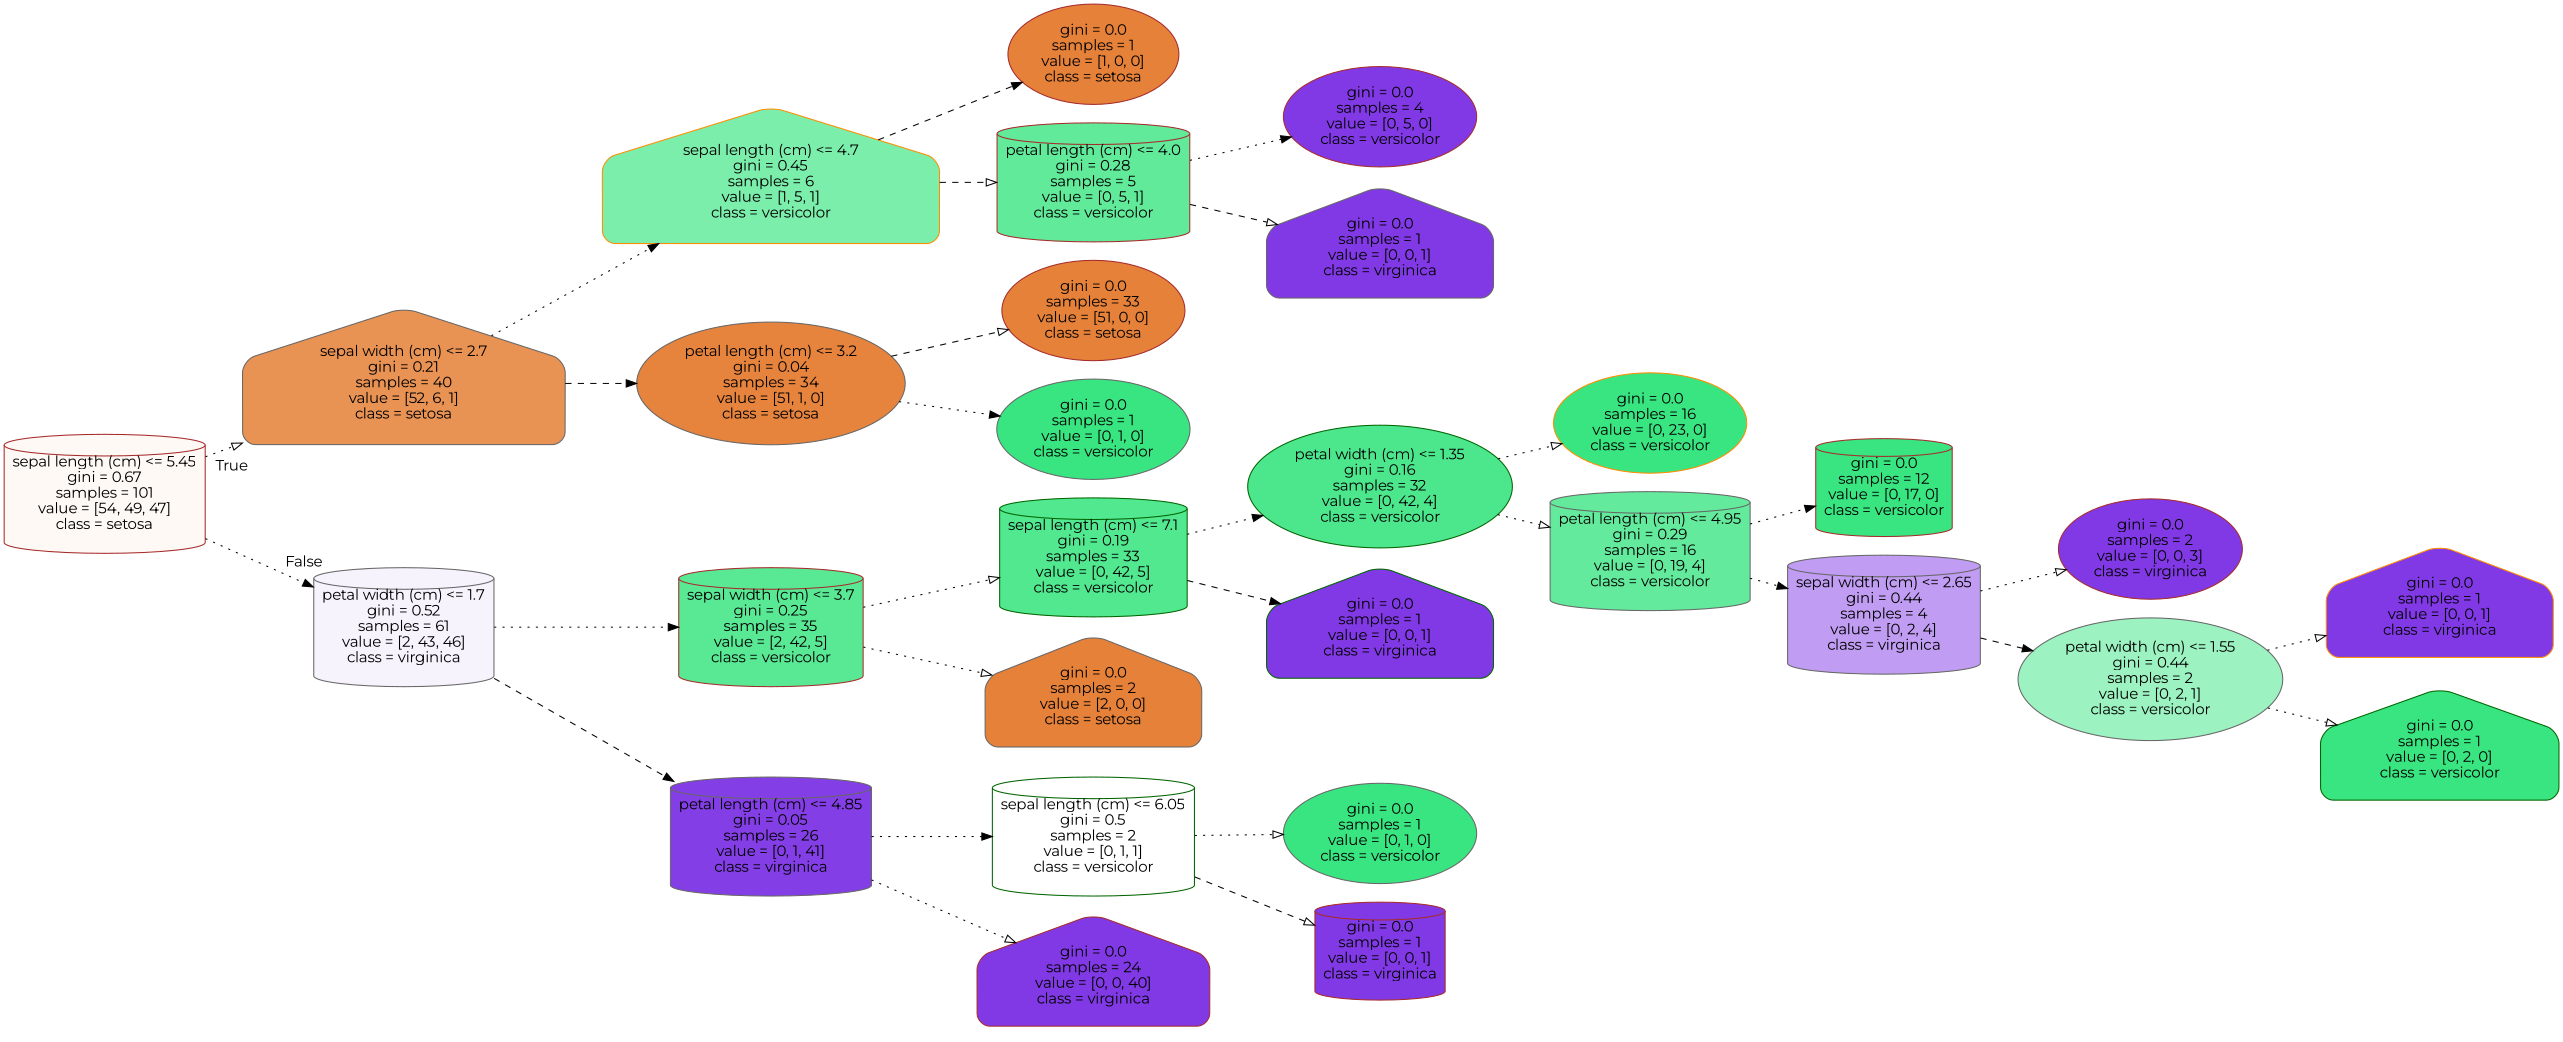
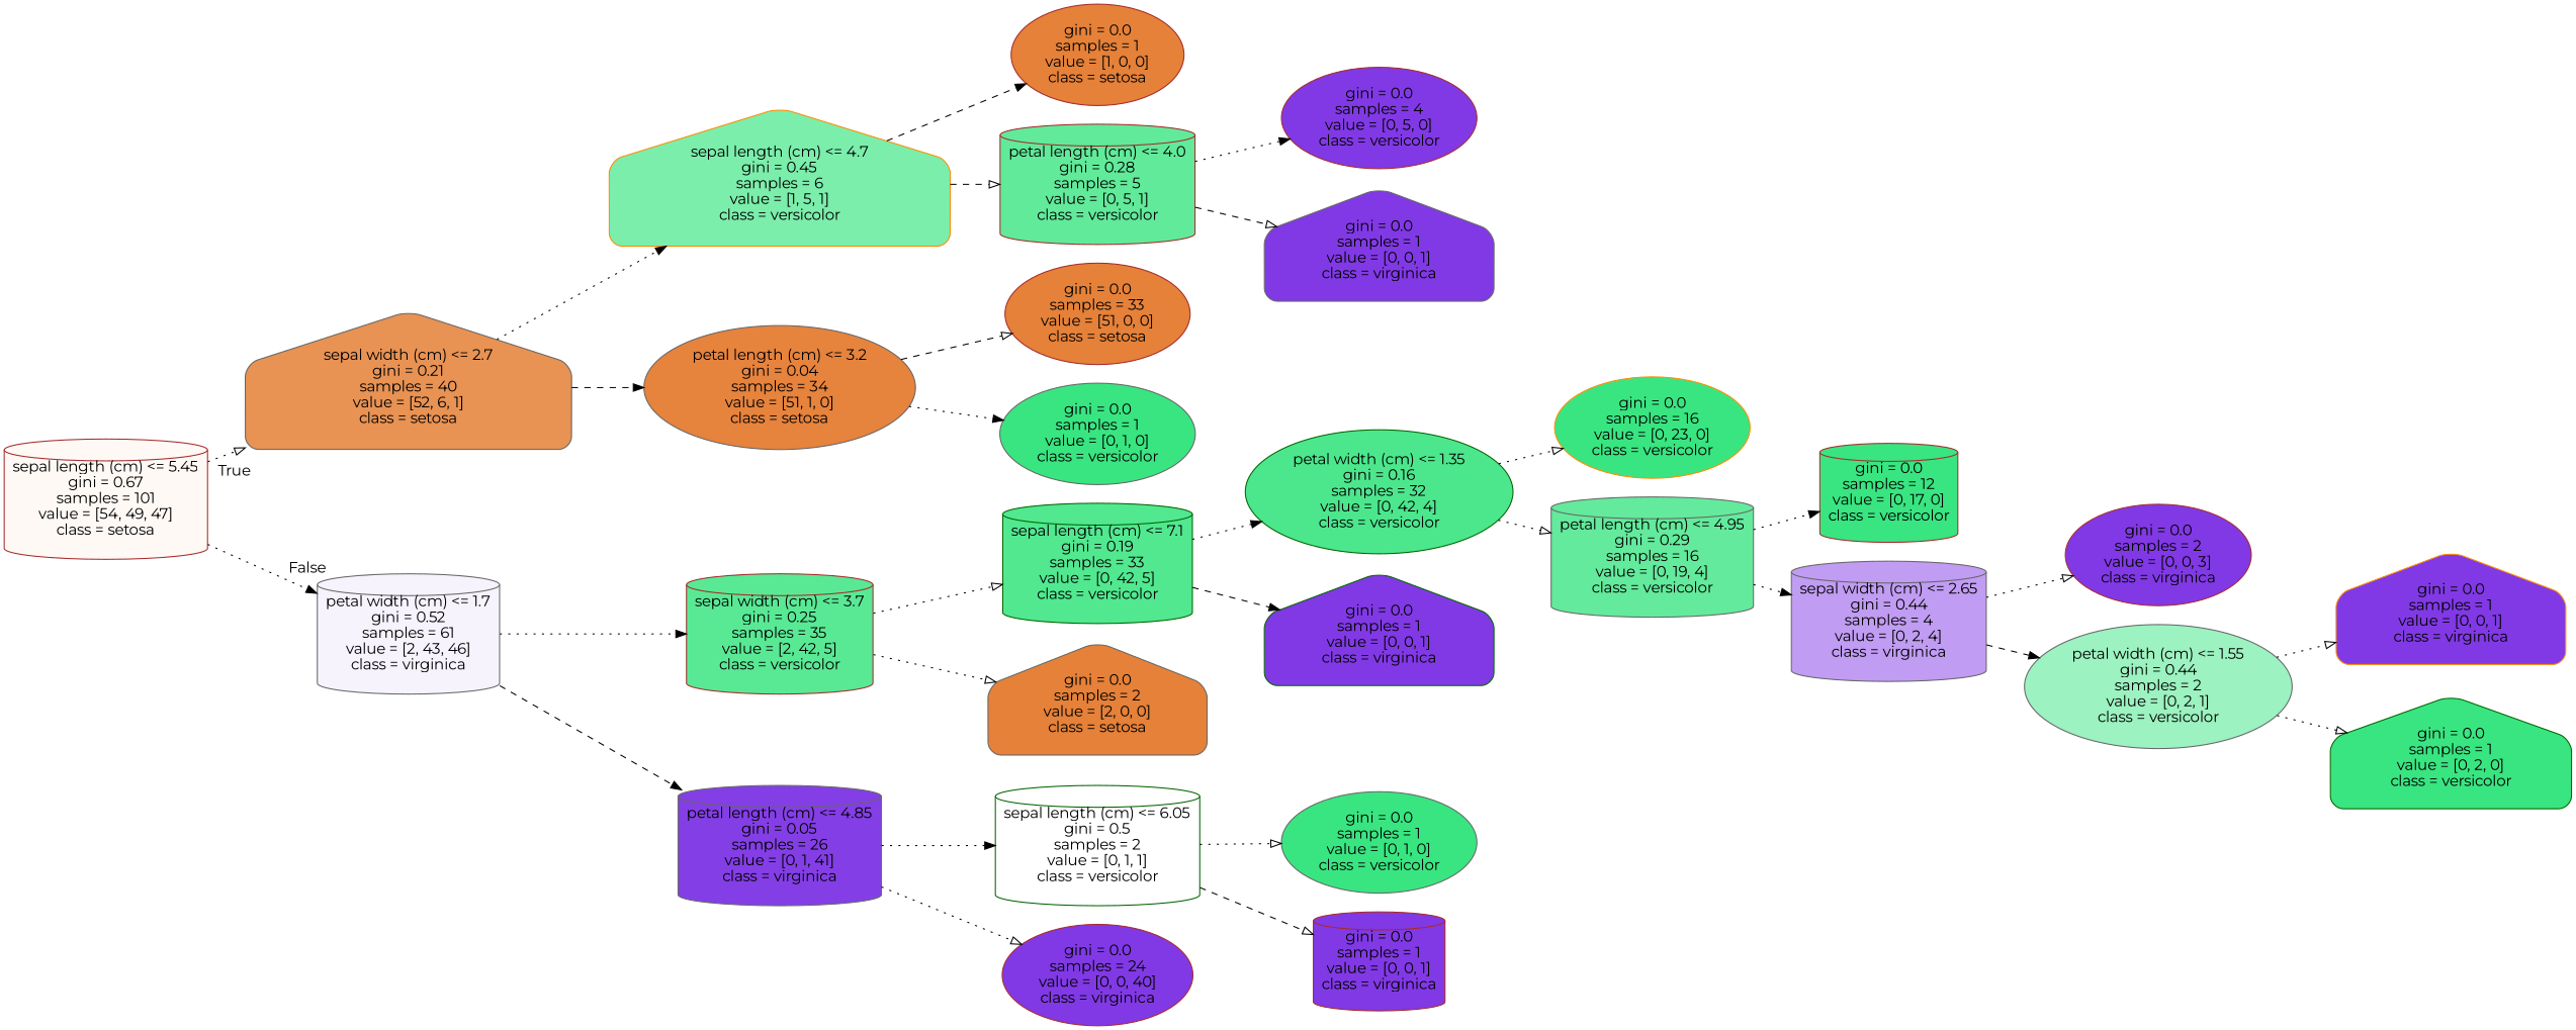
  digraph {
    fontname=Montserrat
    rankdir=LR
    node [color=gray40 fillcolor="#8139e5" fontname=Montserrat shape=cylinder style="filled, rounded"]
    edge [arrowhead=onormal fontname=Montserrat style=dotted]
    n1 [color=brown fillcolor="#fef9f5" label="sepal length (cm) <= 5.45\ngini = 0.67\nsamples = 101\nvalue = [54, 49, 47]\nclass = setosa"]
    n2 [fillcolor="#e89253" label="sepal width (cm) <= 2.7\ngini = 0.21\nsamples = 40\nvalue = [52, 6, 1]\nclass = setosa" shape=house]
    n3 [fillcolor="#f7f3fd" label="petal width (cm) <= 1.7\ngini = 0.52\nsamples = 61\nvalue = [2, 43, 46]\nclass = virginica"]
    n4 [color=darkorange fillcolor="#7beeab" label="sepal length (cm) <= 4.7\ngini = 0.45\nsamples = 6\nvalue = [1, 5, 1]\nclass = versicolor" shape=house]
    n5 [fillcolor="#e6833d" label="petal length (cm) <= 3.2\ngini = 0.04\nsamples = 34\nvalue = [51, 1, 0]\nclass = setosa" shape=ellipse]
    n6 [color=brown fillcolor="#59e995" label="sepal width (cm) <= 3.7\ngini = 0.25\nsamples = 35\nvalue = [2, 42, 5]\nclass = versicolor"]
    n7 [fillcolor="#843ee6" label="petal length (cm) <= 4.85\ngini = 0.05\nsamples = 26\nvalue = [0, 1, 41]\nclass = virginica"]
    n8 [color=brown fillcolor="#e58139" label="gini = 0.0\nsamples = 1\nvalue = [1, 0, 0]\nclass = setosa" shape=ellipse]
    n9 [color=brown fillcolor="#61ea9a" label="petal length (cm) <= 4.0\ngini = 0.28\nsamples = 5\nvalue = [0, 5, 1]\nclass = versicolor"]
    n10 [color=brown fillcolor="#e58139" label="gini = 0.0\nsamples = 33\nvalue = [51, 0, 0]\nclass = setosa" shape=ellipse]
    n11 [fillcolor="#39e581" label="gini = 0.0\nsamples = 1\nvalue = [0, 1, 0]\nclass = versicolor" shape=ellipse]
    n12 [color=brown label="gini = 0.0\nsamples = 4\nvalue = [0, 5, 0]\nclass = versicolor" shape=ellipse]
    n13 [label="gini = 0.0\nsamples = 1\nvalue = [0, 0, 1]\nclass = virginica" shape=house]
    n14 [color=darkgreen fillcolor="#51e890" label="sepal length (cm) <= 7.1\ngini = 0.19\nsamples = 33\nvalue = [0, 42, 5]\nclass = versicolor"]
    n15 [fillcolor="#e58139" label="gini = 0.0\nsamples = 2\nvalue = [2, 0, 0]\nclass = setosa" shape=house]
    n16 [color=darkgreen fillcolor="#ffffff" label="sepal length (cm) <= 6.05\ngini = 0.5\nsamples = 2\nvalue = [0, 1, 1]\nclass = versicolor"]
-   n17 [color=brown label="gini = 0.0\nsamples = 24\nvalue = [0, 0, 40]\nclass = virginica" shape=house]
+   n17 [color=brown label="gini = 0.0\nsamples = 24\nvalue = [0, 0, 40]\nclass = virginica" shape=ellipse]
    n18 [color=darkgreen fillcolor="#4ce78d" label="petal width (cm) <= 1.35\ngini = 0.16\nsamples = 32\nvalue = [0, 42, 4]\nclass = versicolor" shape=ellipse]
    n19 [color=darkgreen label="gini = 0.0\nsamples = 1\nvalue = [0, 0, 1]\nclass = virginica" shape=house]
    n20 [color=darkorange fillcolor="#39e581" label="gini = 0.0\nsamples = 16\nvalue = [0, 23, 0]\nclass = versicolor" shape=ellipse]
    n21 [fillcolor="#63ea9c" label="petal length (cm) <= 4.95\ngini = 0.29\nsamples = 16\nvalue = [0, 19, 4]\nclass = versicolor"]
    n22 [color=brown fillcolor="#39e581" label="gini = 0.0\nsamples = 12\nvalue = [0, 17, 0]\nclass = versicolor"]
    n23 [fillcolor="#c09cf2" label="sepal width (cm) <= 2.65\ngini = 0.44\nsamples = 4\nvalue = [0, 2, 4]\nclass = virginica"]
    n24 [color=brown label="gini = 0.0\nsamples = 2\nvalue = [0, 0, 3]\nclass = virginica" shape=ellipse]
    n25 [fillcolor="#9cf2c0" label="petal width (cm) <= 1.55\ngini = 0.44\nsamples = 2\nvalue = [0, 2, 1]\nclass = versicolor" shape=ellipse]
    n26 [color=darkorange label="gini = 0.0\nsamples = 1\nvalue = [0, 0, 1]\nclass = virginica" shape=house]
    n27 [color=darkgreen fillcolor="#39e581" label="gini = 0.0\nsamples = 1\nvalue = [0, 2, 0]\nclass = versicolor" shape=house]
    n28 [fillcolor="#39e581" label="gini = 0.0\nsamples = 1\nvalue = [0, 1, 0]\nclass = versicolor" shape=ellipse]
    n29 [color=brown label="gini = 0.0\nsamples = 1\nvalue = [0, 0, 1]\nclass = virginica"]
    n1 -> n2 [headlabel=True labelangle=45 labeldistance=2.5]
    n1 -> n3 [arrowhead=normal headlabel=False labelangle=-45 labeldistance=2.5]
    n2 -> n4 [arrowhead=normal]
    n2 -> n5 [arrowhead=normal style=dashed]
    n3 -> n6 [arrowhead=normal]
    n3 -> n7 [arrowhead=normal style=dashed]
    n4 -> n8 [arrowhead=normal style=dashed]
    n4 -> n9 [style=dashed]
    n5 -> n10 [style=dashed]
    n5 -> n11 [arrowhead=normal]
    n6 -> n14
    n6 -> n15
    n7 -> n16 [arrowhead=normal]
    n7 -> n17
    n9 -> n12 [arrowhead=normal]
    n9 -> n13 [style=dashed]
    n14 -> n18 [arrowhead=normal]
    n14 -> n19 [arrowhead=normal style=dashed]
    n16 -> n28
    n16 -> n29 [style=dashed]
    n18 -> n20
    n18 -> n21
    n21 -> n22 [arrowhead=normal]
    n21 -> n23 [arrowhead=normal]
    n23 -> n24
    n23 -> n25 [arrowhead=normal style=dashed]
    n25 -> n26
    n25 -> n27
  }
